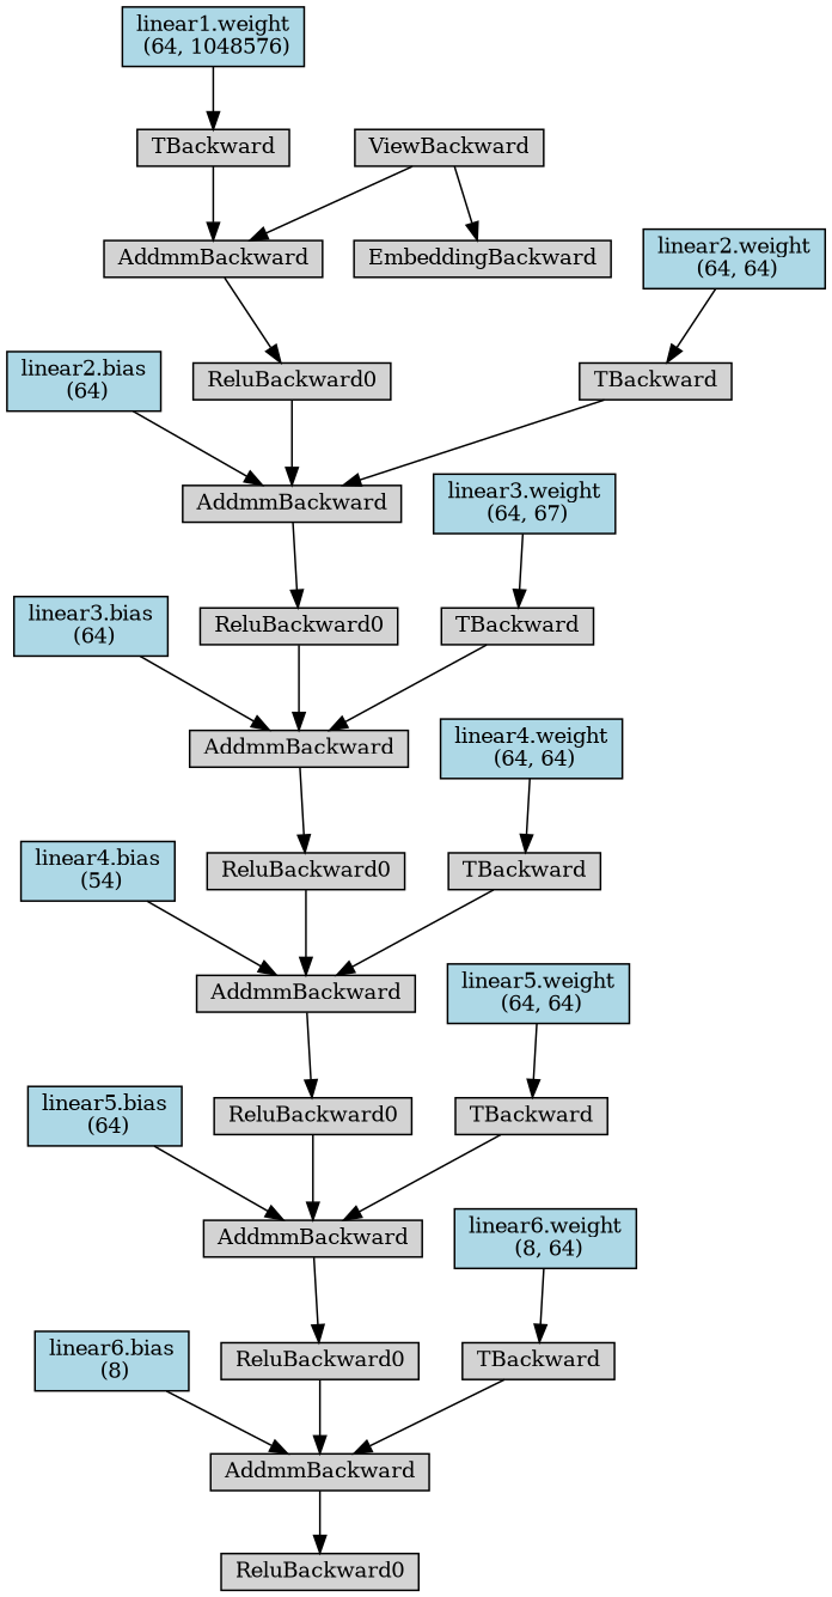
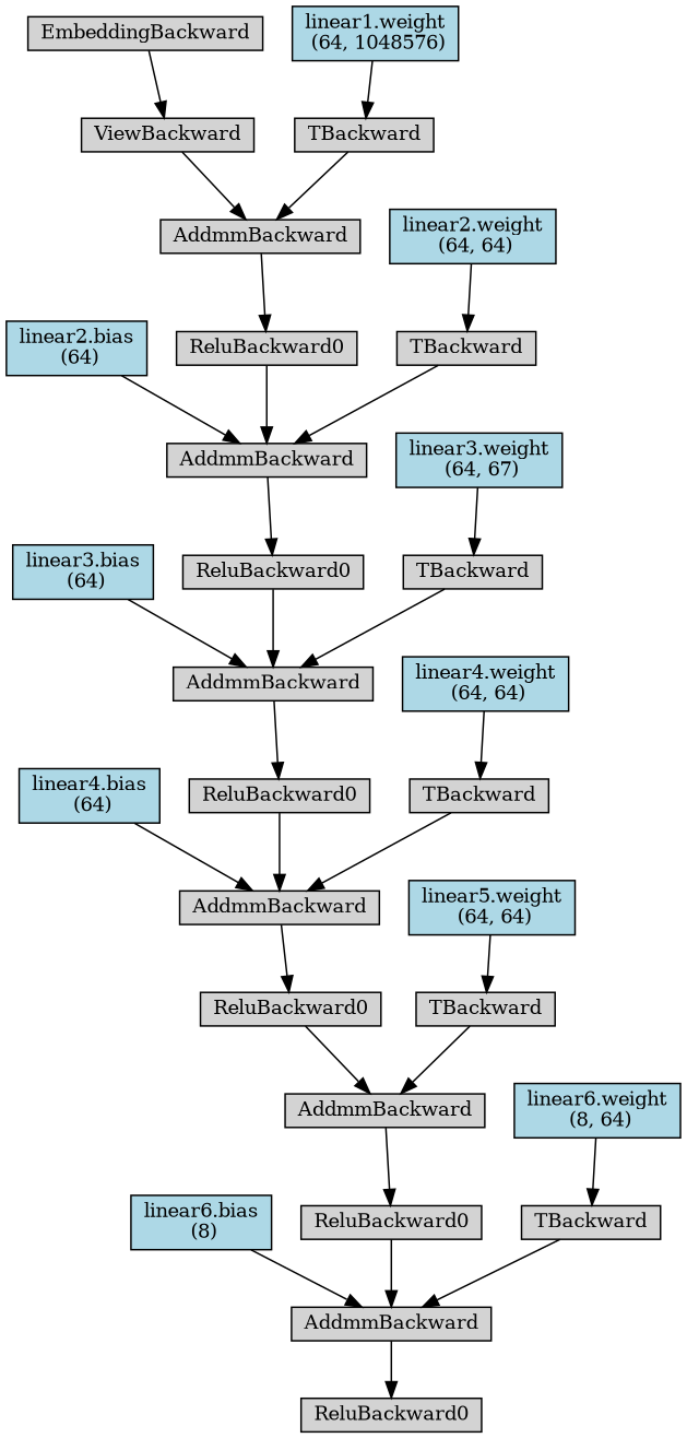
  digraph {
    node [align=left fontsize=12 ranksep=0.1 shape=box style=filled]
    n1 [height=0.2 label=ReluBackward0]
    n2 [height=0.2 label=AddmmBackward]
    n3 [fillcolor=lightblue height=0.2 label="linear6.bias\n (8)"]
    n4 [height=0.2 label=ReluBackward0]
    n5 [height=0.2 label=AddmmBackward]
-   n6 [fillcolor=lightblue height=0.2 label="linear5.bias\n (64)"]
    n7 [height=0.2 label=ReluBackward0]
    n8 [height=0.2 label=AddmmBackward]
-   n9 [fillcolor=lightblue height=0.2 label="linear4.bias\n (54)"]
+   n9 [fillcolor=lightblue height=0.2 label="linear4.bias\n (64)"]
    n10 [height=0.2 label=ReluBackward0]
    n11 [height=0.2 label=AddmmBackward]
    n12 [fillcolor=lightblue height=0.2 label="linear3.bias\n (64)"]
    n13 [height=0.2 label=ReluBackward0]
    n14 [height=0.2 label=AddmmBackward]
    n15 [fillcolor=lightblue height=0.2 label="linear2.bias\n (64)"]
    n16 [height=0.2 label=ReluBackward0]
    n17 [height=0.2 label=AddmmBackward]
    n18 [height=0.2 label=ViewBackward]
    n19 [height=0.2 label=EmbeddingBackward]
    n20 [height=0.2 label=TBackward]
    n21 [fillcolor=lightblue height=0.2 label="linear1.weight\n (64, 1048576)"]
    n22 [height=0.2 label=TBackward]
    n23 [fillcolor=lightblue height=0.2 label="linear2.weight\n (64, 64)"]
    n24 [height=0.2 label=TBackward]
    n25 [fillcolor=lightblue height=0.2 label="linear3.weight\n (64, 67)"]
    n26 [height=0.2 label=TBackward]
    n27 [fillcolor=lightblue height=0.2 label="linear4.weight\n (64, 64)"]
    n28 [height=0.2 label=TBackward]
    n29 [fillcolor=lightblue height=0.2 label="linear5.weight\n (64, 64)"]
    n30 [height=0.2 label=TBackward]
    n31 [fillcolor=lightblue height=0.2 label="linear6.weight\n (8, 64)"]
    n2 -> n1
    n3 -> n2
    n4 -> n2
    n5 -> n4
-   n6 -> n5
    n7 -> n5
    n8 -> n7
    n9 -> n8
    n10 -> n8
    n11 -> n10
    n12 -> n11
    n13 -> n11
    n14 -> n13
    n15 -> n14
    n16 -> n14
    n17 -> n16
    n18 -> n17
-   n18 -> n19
+   n19 -> n18
    n20 -> n17
    n21 -> n20
    n22 -> n14
    n23 -> n22
    n24 -> n11
    n25 -> n24
    n26 -> n8
    n27 -> n26
    n28 -> n5
    n29 -> n28
    n30 -> n2
    n31 -> n30
  }
